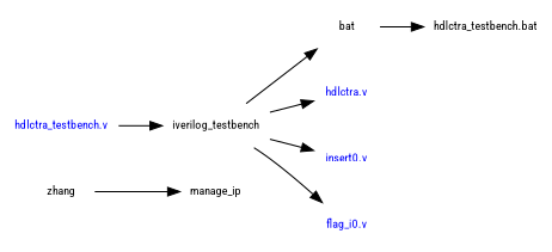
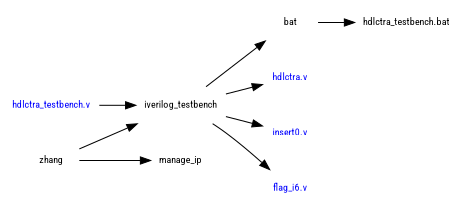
  digraph {
    fontname="Roboto Condensed"
    fontsize=10
    rankdir=LR
    node [fontname="Roboto Condensed" fontsize=10 shape=plaintext]
    edge [fontname="Roboto Condensed" fontsize=10]
    n1 [label=zhang]
    n2 [label=iverilog_testbench]
    n3 [label=manage_ip]
    n4 [label=bat]
    n5 [fontcolor=blue label="hdlctra.v"]
    n6 [fontcolor=blue label="insert0.v"]
-   n7 [fontcolor=blue label="flag_i0.v"]
+   n7 [fontcolor=blue label="flag_i6.v"]
    n8 [fontcolor=black label="hdlctra_testbench.bat"]
    n9 [fontcolor=blue label="hdlctra_testbench.v"]
+   n1 -> n2
    n1 -> n3
    n2 -> n4
    n2 -> n5
    n2 -> n6
    n2 -> n7
    n4 -> n8
    n9 -> n2
  }
